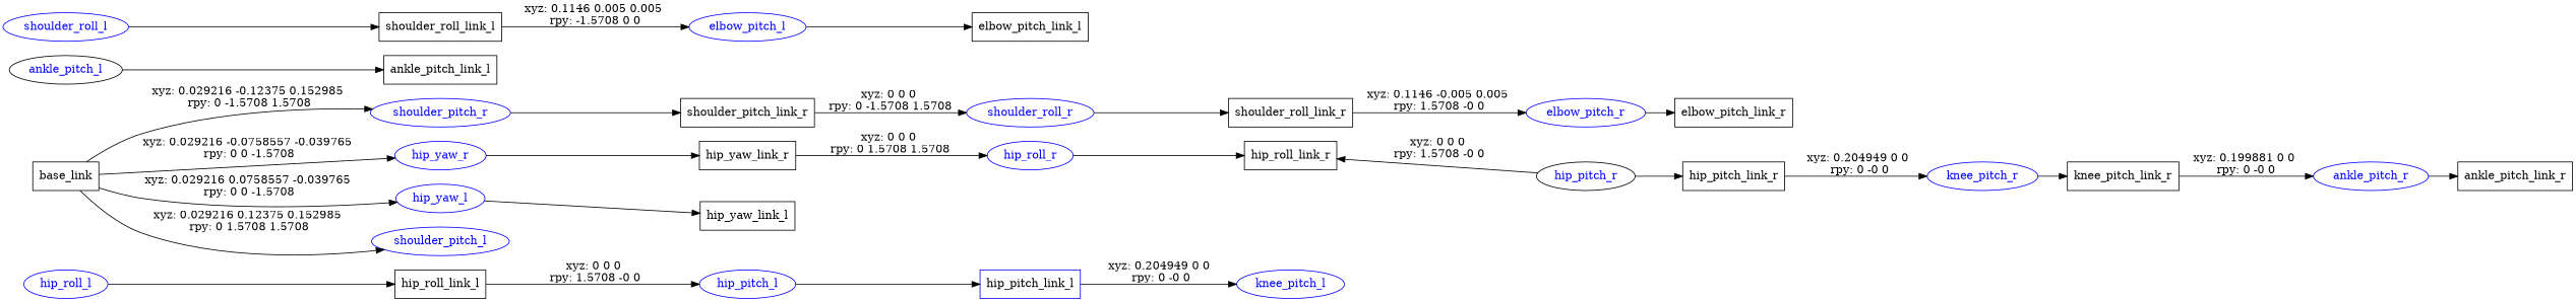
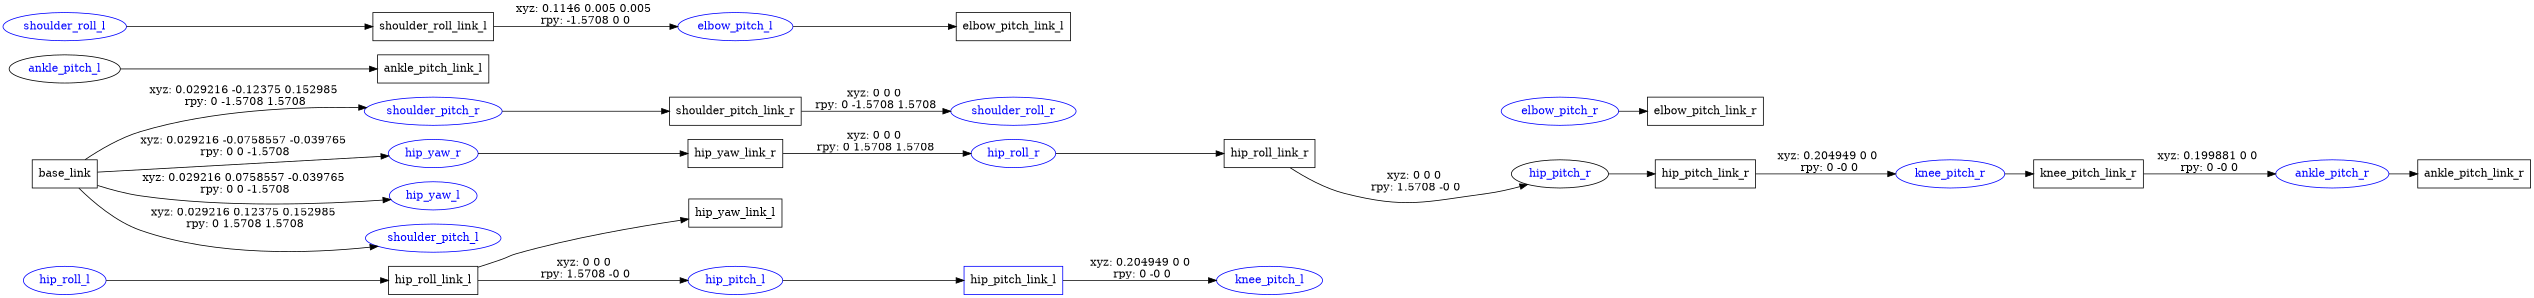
  digraph {
    rankdir=LR
    node [shape=ellipse color=blue fontcolor=blue]
    n1 [label=base_link shape=box color="" fontcolor=""]
    hip_yaw_l
    hip_yaw_r
    shoulder_pitch_l
    shoulder_pitch_r
    n6 [label=hip_yaw_link_l shape=box color="" fontcolor=""]
    n7 [label=hip_yaw_link_r shape=box color="" fontcolor=""]
    n8 [label=shoulder_pitch_link_r shape=box color="" fontcolor=""]
    hip_roll_l
    n10 [label=hip_roll_link_l shape=box color="" fontcolor=""]
    hip_pitch_l
    n12 [label=hip_pitch_link_l shape=box fontcolor=""]
    knee_pitch_l
    ankle_pitch_l [color=black]
    n15 [label=ankle_pitch_link_l shape=box color="" fontcolor=""]
    hip_roll_r
    n17 [label=hip_roll_link_r shape=box color="" fontcolor=""]
    hip_pitch_r [color=black]
    n19 [label=hip_pitch_link_r shape=box color="" fontcolor=""]
    knee_pitch_r
    n21 [label=knee_pitch_link_r shape=box color="" fontcolor=""]
    ankle_pitch_r
    n23 [label=ankle_pitch_link_r shape=box color="" fontcolor=""]
    shoulder_roll_l
    n25 [label=shoulder_roll_link_l shape=box color="" fontcolor=""]
    elbow_pitch_l
    n27 [label=elbow_pitch_link_l shape=box color="" fontcolor=""]
    shoulder_roll_r
-   n29 [label=shoulder_roll_link_r shape=box color="" fontcolor=""]
    elbow_pitch_r
    n31 [label=elbow_pitch_link_r shape=box color="" fontcolor=""]
    n1 -> hip_yaw_l [label="xyz: 0.029216 0.0758557 -0.039765 \nrpy: 0 0 -1.5708"]
    n1 -> hip_yaw_r [label="xyz: 0.029216 -0.0758557 -0.039765 \nrpy: 0 0 -1.5708"]
    n1 -> shoulder_pitch_l [label="xyz: 0.029216 0.12375 0.152985 \nrpy: 0 1.5708 1.5708"]
    n1 -> shoulder_pitch_r [label="xyz: 0.029216 -0.12375 0.152985 \nrpy: 0 -1.5708 1.5708"]
-   hip_yaw_l -> n6
+   n10 -> n6
    hip_yaw_r -> n7
    shoulder_pitch_r -> n8
    n7 -> hip_roll_r [label="xyz: 0 0 0 \nrpy: 0 1.5708 1.5708"]
    n8 -> shoulder_roll_r [label="xyz: 0 0 0 \nrpy: 0 -1.5708 1.5708"]
    hip_roll_l -> n10
    n10 -> hip_pitch_l [label="xyz: 0 0 0 \nrpy: 1.5708 -0 0"]
    hip_pitch_l -> n12
    n12 -> knee_pitch_l [label="xyz: 0.204949 0 0 \nrpy: 0 -0 0"]
    ankle_pitch_l -> n15
    hip_roll_r -> n17
-   hip_pitch_r -> n17 [label="xyz: 0 0 0 \nrpy: 1.5708 -0 0"]
+   n17 -> hip_pitch_r [label="xyz: 0 0 0 \nrpy: 1.5708 -0 0"]
    hip_pitch_r -> n19
    n19 -> knee_pitch_r [label="xyz: 0.204949 0 0 \nrpy: 0 -0 0"]
    knee_pitch_r -> n21
    n21 -> ankle_pitch_r [label="xyz: 0.199881 0 0 \nrpy: 0 -0 0"]
    ankle_pitch_r -> n23
    shoulder_roll_l -> n25
    n25 -> elbow_pitch_l [label="xyz: 0.1146 0.005 0.005 \nrpy: -1.5708 0 0"]
    elbow_pitch_l -> n27
-   shoulder_roll_r -> n29
-   n29 -> elbow_pitch_r [label="xyz: 0.1146 -0.005 0.005 \nrpy: 1.5708 -0 0"]
    elbow_pitch_r -> n31
  }
